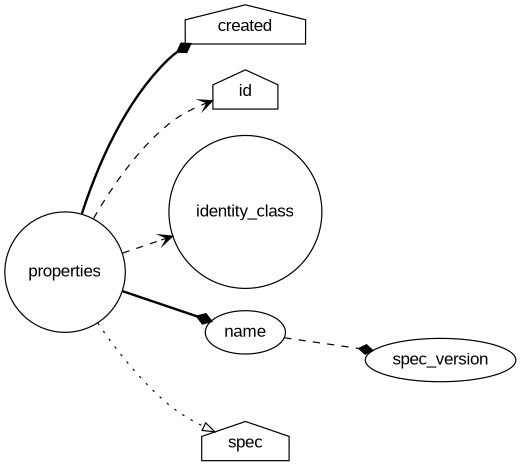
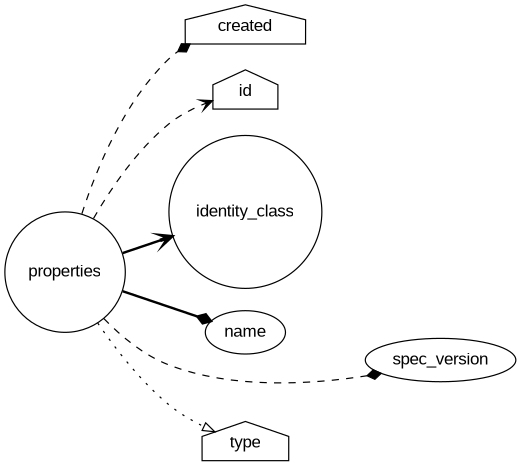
  digraph {
    fontname="Liberation Sans"
    rankdir=LR
    node [fontname="Liberation Sans" shape=house]
    edge [arrowhead=diamond fontname="Liberation Sans" style=dashed]
    n1 [label=created]
    n2 [label=id]
    n3 [label=identity_class shape=circle]
    n4 [label=name shape=ellipse]
    n5 [label=spec_version shape=ellipse]
-   n6 [label=spec]
+   n6 [label=type]
    properties [shape=circle]
-   properties -> n1 [style=bold]
+   properties -> n1
    properties -> n2 [arrowhead=vee]
-   properties -> n3 [arrowhead=vee]
+   properties -> n3 [arrowhead=vee style=bold]
    properties -> n4 [style=bold]
-   n4 -> n5
+   properties -> n5
    properties -> n6 [arrowhead=onormal style=dotted]
  }
